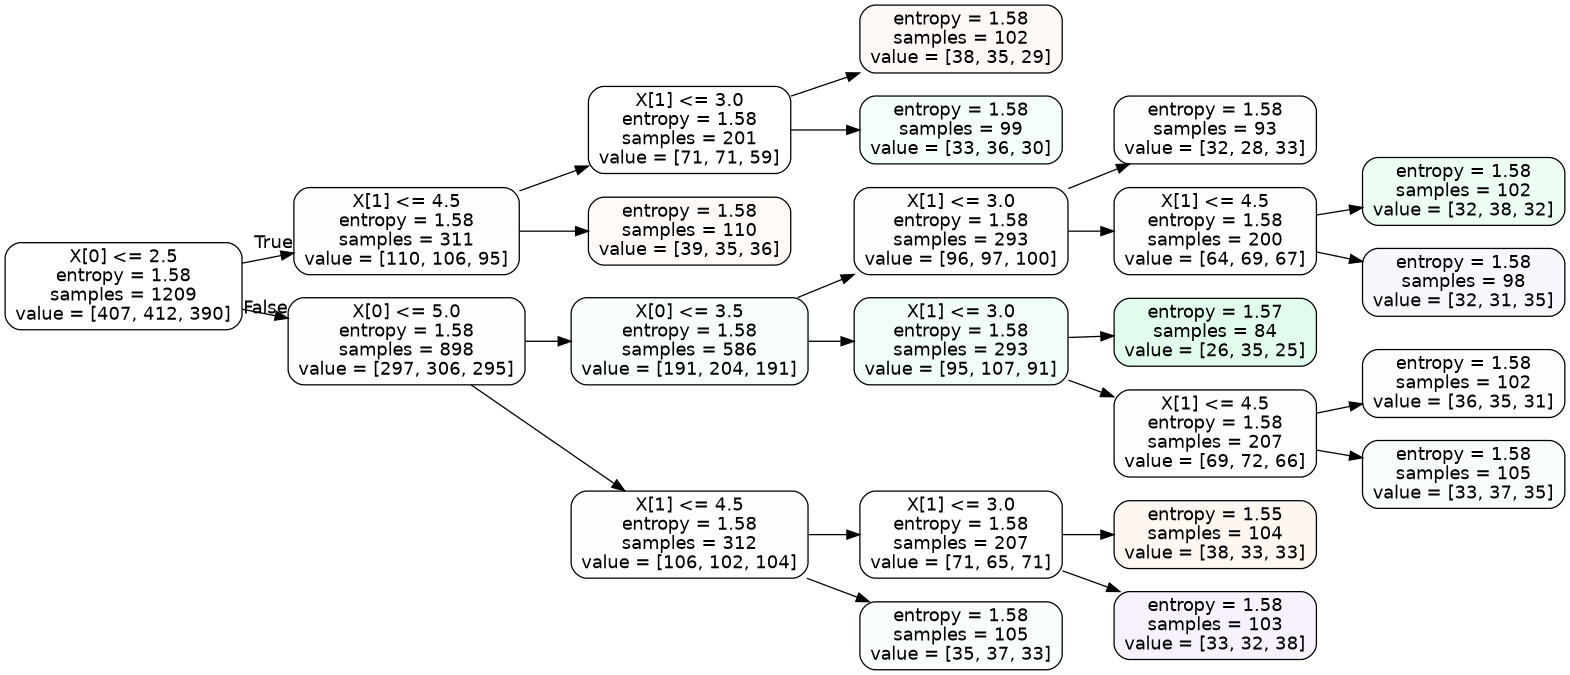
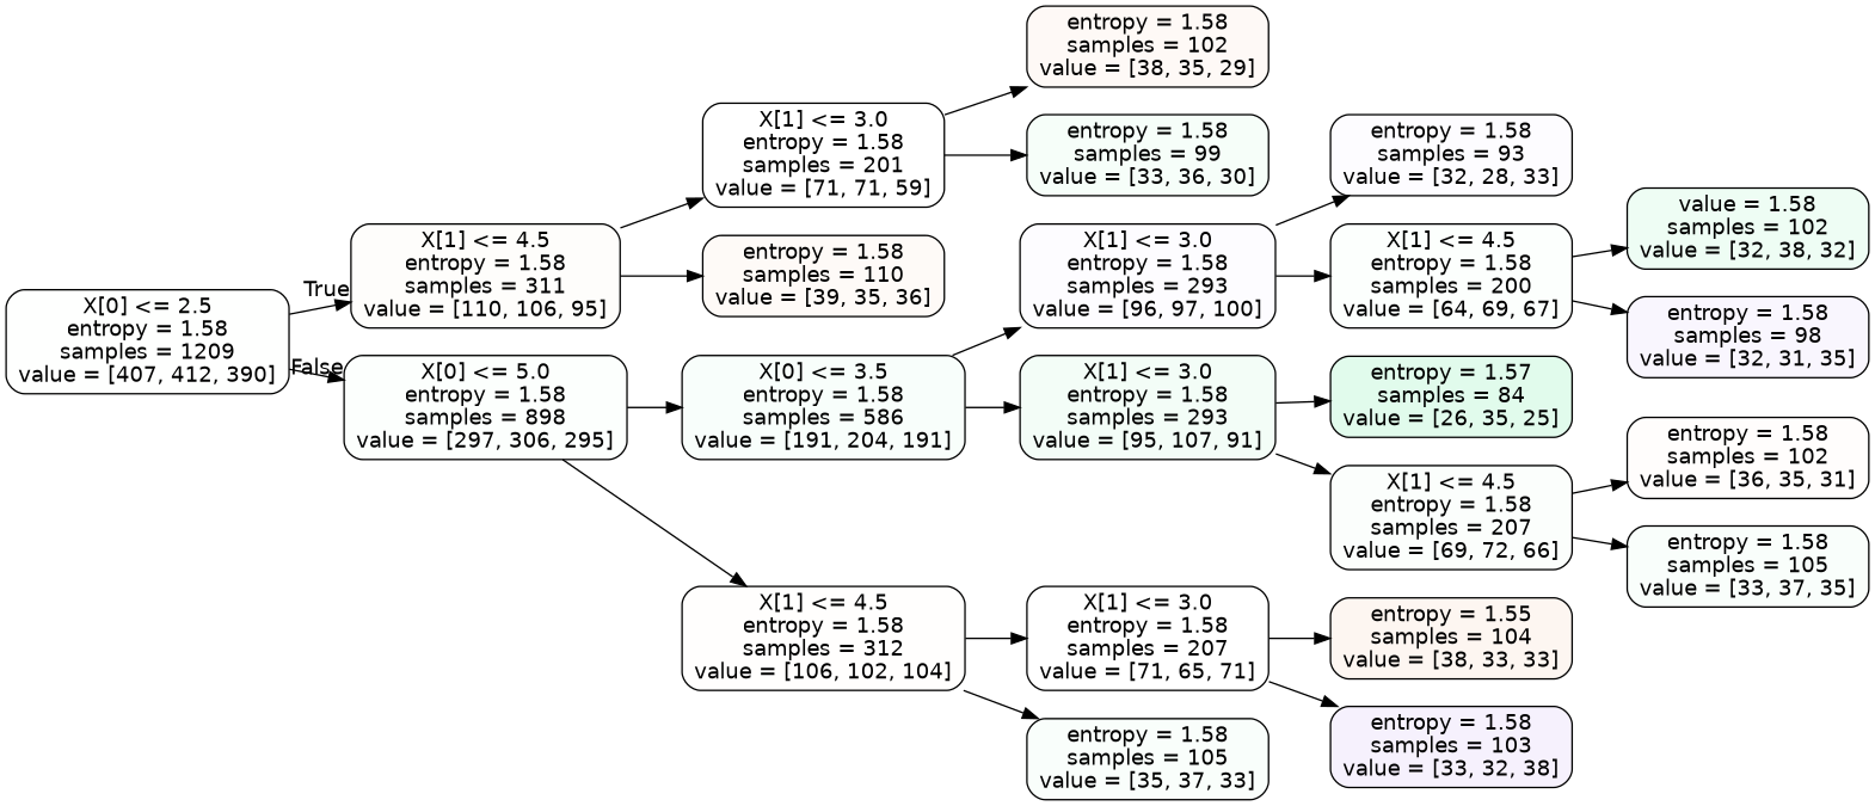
  digraph {
    rankdir=LR
    node [color=black fillcolor="#fcfffd" fontname=helvetica shape=box style="filled, rounded"]
    edge [fontname=helvetica]
    n1 [fillcolor="#fefffe" label="X[0] <= 2.5\nentropy = 1.58\nsamples = 1209\nvalue = [407, 412, 390]"]
    n2 [fillcolor="#fefdfb" label="X[1] <= 4.5\nentropy = 1.58\nsamples = 311\nvalue = [110, 106, 95]"]
    n3 [label="X[0] <= 5.0\nentropy = 1.58\nsamples = 898\nvalue = [297, 306, 295]"]
    n4 [fillcolor="#ffffff" label="X[1] <= 3.0\nentropy = 1.58\nsamples = 201\nvalue = [71, 71, 59]"]
    n5 [fillcolor="#fefaf7" label="entropy = 1.58\nsamples = 110\nvalue = [39, 35, 36]"]
    n6 [fillcolor="#f8fefb" label="X[0] <= 3.5\nentropy = 1.58\nsamples = 586\nvalue = [191, 204, 191]"]
    n7 [fillcolor="#fffefd" label="X[1] <= 4.5\nentropy = 1.58\nsamples = 312\nvalue = [106, 102, 104]"]
    n8 [fillcolor="#fef9f6" label="entropy = 1.58\nsamples = 102\nvalue = [38, 35, 29]"]
    n9 [fillcolor="#f6fef9" label="entropy = 1.58\nsamples = 99\nvalue = [33, 36, 30]"]
    n10 [fillcolor="#fdfcff" label="X[1] <= 3.0\nentropy = 1.58\nsamples = 293\nvalue = [96, 97, 100]"]
    n11 [fillcolor="#f3fdf7" label="X[1] <= 3.0\nentropy = 1.58\nsamples = 293\nvalue = [95, 107, 91]"]
    n12 [fillcolor="#ffffff" label="X[1] <= 3.0\nentropy = 1.58\nsamples = 207\nvalue = [71, 65, 71]"]
    n13 [fillcolor="#f9fefb" label="entropy = 1.58\nsamples = 105\nvalue = [35, 37, 33]"]
    n14 [fillcolor="#fdfcff" label="entropy = 1.58\nsamples = 93\nvalue = [32, 28, 33]"]
    n15 [label="X[1] <= 4.5\nentropy = 1.58\nsamples = 200\nvalue = [64, 69, 67]"]
    n16 [fillcolor="#e1fbec" label="entropy = 1.57\nsamples = 84\nvalue = [26, 35, 25]"]
    n17 [fillcolor="#fbfefc" label="X[1] <= 4.5\nentropy = 1.58\nsamples = 207\nvalue = [69, 72, 66]"]
-   n18 [fillcolor="#eefdf4" label="entropy = 1.58\nsamples = 102\nvalue = [32, 38, 32]"]
+   n18 [fillcolor="#eefdf4" label="value = 1.58\nsamples = 102\nvalue = [32, 38, 32]"]
    n19 [fillcolor="#f9f6fe" label="entropy = 1.58\nsamples = 98\nvalue = [32, 31, 35]"]
    n20 [fillcolor="#fffdfc" label="entropy = 1.58\nsamples = 102\nvalue = [36, 35, 31]"]
    n21 [fillcolor="#f9fefb" label="entropy = 1.58\nsamples = 105\nvalue = [33, 37, 35]"]
    n22 [fillcolor="#fdf6f1" label="entropy = 1.55\nsamples = 104\nvalue = [38, 33, 33]"]
    n23 [fillcolor="#f6f1fd" label="entropy = 1.58\nsamples = 103\nvalue = [33, 32, 38]"]
    n1 -> n2 [headlabel=True labelangle=45 labeldistance=2.5]
    n1 -> n3 [headlabel=False labelangle=-45 labeldistance=2.5]
    n2 -> n4
    n2 -> n5
    n3 -> n6
    n3 -> n7
    n4 -> n8
    n4 -> n9
    n6 -> n10
    n6 -> n11
    n7 -> n12
    n7 -> n13
    n10 -> n14
    n10 -> n15
    n11 -> n16
    n11 -> n17
    n12 -> n22
    n12 -> n23
    n15 -> n18
    n15 -> n19
    n17 -> n20
    n17 -> n21
  }
